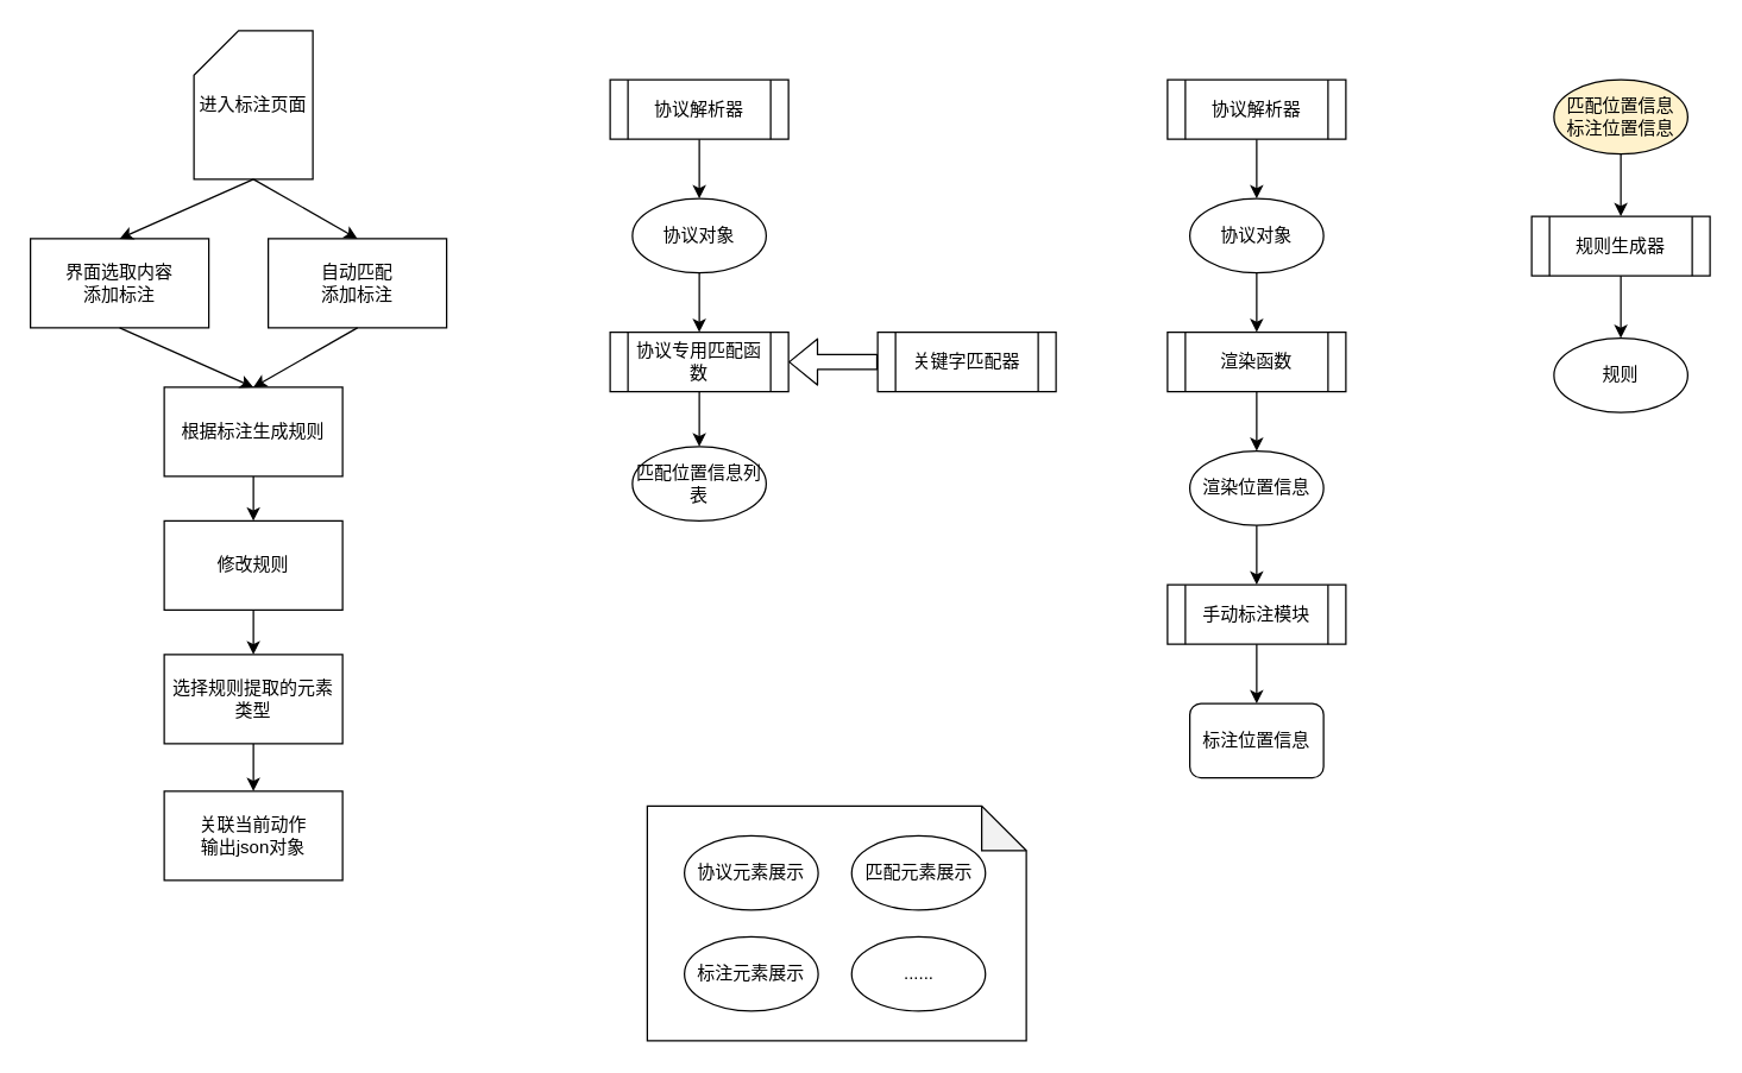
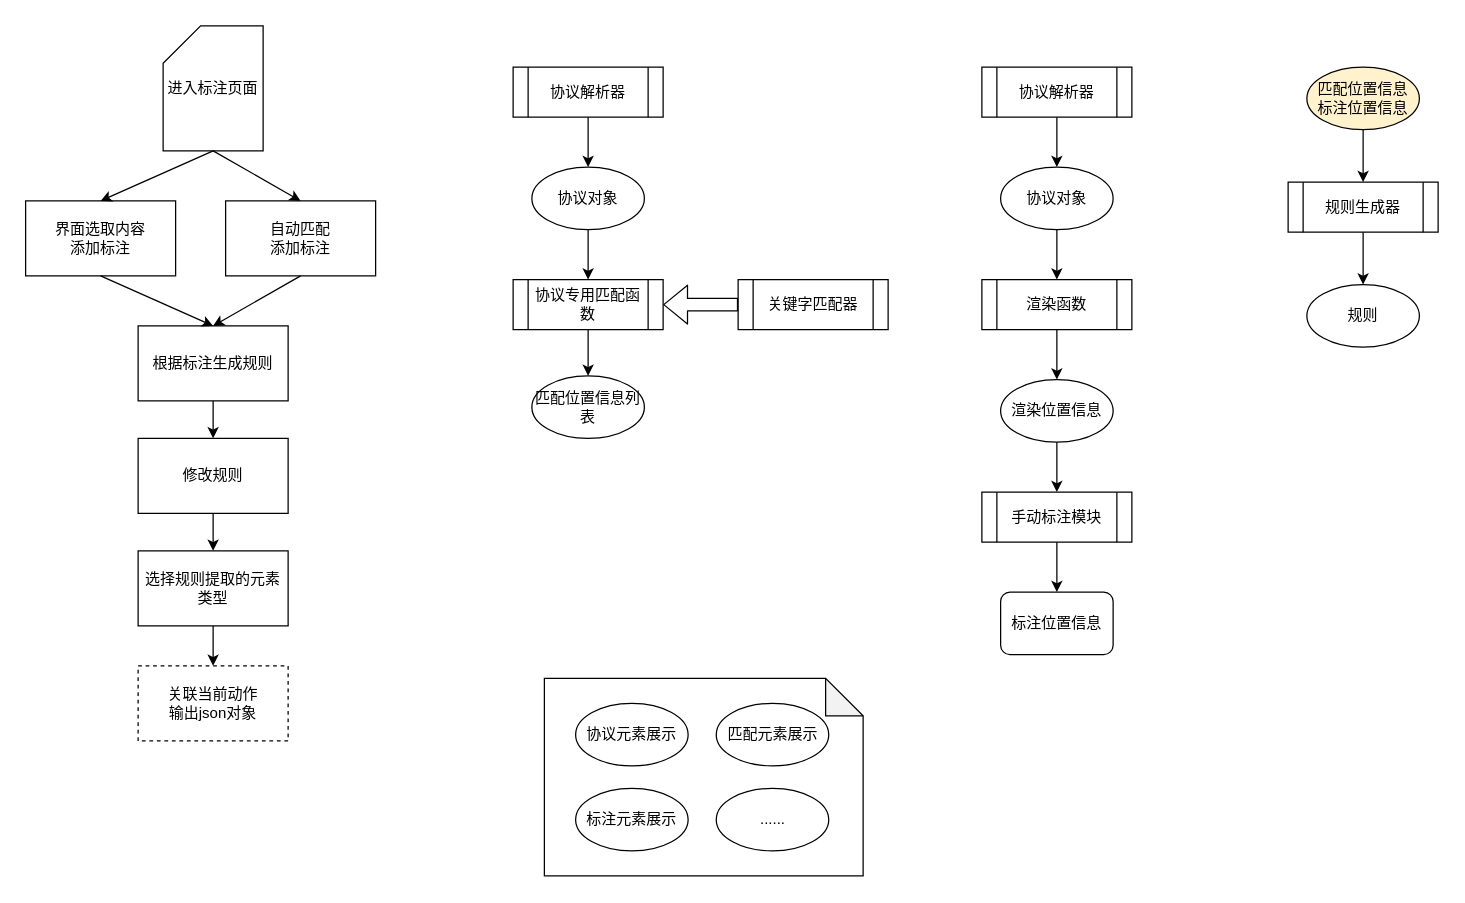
  <mxCell id="0" />
  <mxCell id="1" parent="0" />
  <mxCell id="2" value="" style="shape=note;whiteSpace=wrap;html=1;backgroundOutline=1;darkOpacity=0.05;" vertex="1" parent="1"><mxGeometry x="435" y="542" width="255" height="158" as="geometry" /></mxCell>
  <mxCell id="3" value="界面选取内容&lt;br&gt;添加标注" style="rounded=0;whiteSpace=wrap;html=1;" parent="1" vertex="1"><mxGeometry x="20" y="160" width="120" height="60" as="geometry" /></mxCell>
  <mxCell id="4" value="根据标注生成规则" style="rounded=0;whiteSpace=wrap;html=1;" parent="1" vertex="1"><mxGeometry x="110" y="260" width="120" height="60" as="geometry" /></mxCell>
  <mxCell id="5" value="修改规则" style="rounded=0;whiteSpace=wrap;html=1;" parent="1" vertex="1"><mxGeometry x="110" y="350" width="120" height="60" as="geometry" /></mxCell>
  <mxCell id="6" value="" style="endArrow=classic;html=1;exitX=0.5;exitY=1;exitDx=0;exitDy=0;entryX=0.5;entryY=0;entryDx=0;entryDy=0;" parent="1" source="3" target="4" edge="1"><mxGeometry width="50" height="50" relative="1" as="geometry"><mxPoint x="80" y="300" as="sourcePoint" /><mxPoint x="130" y="250" as="targetPoint" /></mxGeometry></mxCell>
  <mxCell id="7" value="" style="endArrow=classic;html=1;exitX=0.5;exitY=1;exitDx=0;exitDy=0;entryX=0.5;entryY=0;entryDx=0;entryDy=0;" parent="1" source="4" target="5" edge="1"><mxGeometry width="50" height="50" relative="1" as="geometry"><mxPoint x="80" y="370" as="sourcePoint" /><mxPoint x="80" y="430" as="targetPoint" /></mxGeometry></mxCell>
  <mxCell id="8" value="进入标注页面" style="shape=card;whiteSpace=wrap;html=1;" parent="1" vertex="1"><mxGeometry x="130" y="20" width="80" height="100" as="geometry" /></mxCell>
  <mxCell id="9" value="" style="endArrow=classic;html=1;exitX=0.5;exitY=1;exitDx=0;exitDy=0;exitPerimeter=0;entryX=0.5;entryY=0;entryDx=0;entryDy=0;" parent="1" source="8" target="3" edge="1"><mxGeometry width="50" height="50" relative="1" as="geometry"><mxPoint x="79" y="130" as="sourcePoint" /><mxPoint x="79" y="200" as="targetPoint" /></mxGeometry></mxCell>
  <mxCell id="10" value="选择规则提取的元素类型" style="rounded=0;whiteSpace=wrap;html=1;" parent="1" vertex="1"><mxGeometry x="110" y="440" width="120" height="60" as="geometry" /></mxCell>
  <mxCell id="11" value="" style="endArrow=classic;html=1;exitX=0.5;exitY=1;exitDx=0;exitDy=0;entryX=0.5;entryY=0;entryDx=0;entryDy=0;" parent="1" source="5" target="10" edge="1"><mxGeometry width="50" height="50" relative="1" as="geometry"><mxPoint x="90" y="320" as="sourcePoint" /><mxPoint x="90" y="350" as="targetPoint" /></mxGeometry></mxCell>
  <mxCell id="12" value="自动匹配&lt;br&gt;添加标注" style="rounded=0;whiteSpace=wrap;html=1;" parent="1" vertex="1"><mxGeometry x="180" y="160" width="120" height="60" as="geometry" /></mxCell>
  <mxCell id="13" value="" style="endArrow=classic;html=1;exitX=0.5;exitY=1;exitDx=0;exitDy=0;entryX=0.5;entryY=0;entryDx=0;entryDy=0;" parent="1" source="12" target="4" edge="1"><mxGeometry width="50" height="50" relative="1" as="geometry"><mxPoint x="250" y="360" as="sourcePoint" /><mxPoint x="300" y="310" as="targetPoint" /><Array as="points" /></mxGeometry></mxCell>
  <mxCell id="14" value="" style="endArrow=classic;html=1;exitX=0.5;exitY=1;exitDx=0;exitDy=0;exitPerimeter=0;entryX=0.5;entryY=0;entryDx=0;entryDy=0;" parent="1" source="8" target="12" edge="1"><mxGeometry width="50" height="50" relative="1" as="geometry"><mxPoint x="250" y="220" as="sourcePoint" /><mxPoint x="300" y="170" as="targetPoint" /></mxGeometry></mxCell>
- <mxCell id="15" value="关联当前动作&lt;br&gt;输出json对象" style="rounded=0;whiteSpace=wrap;html=1;" parent="1" vertex="1"><mxGeometry x="110" y="532" width="120" height="60" as="geometry" /></mxCell>
+ <mxCell id="15" value="关联当前动作&lt;br&gt;输出json对象" style="rounded=0;whiteSpace=wrap;html=1;dashed=1;" parent="1" vertex="1"><mxGeometry x="110" y="532" width="120" height="60" as="geometry" /></mxCell>
  <mxCell id="16" value="" style="endArrow=classic;html=1;exitX=0.5;exitY=1;exitDx=0;exitDy=0;entryX=0.5;entryY=0;entryDx=0;entryDy=0;" parent="1" source="10" target="15" edge="1"><mxGeometry width="50" height="50" relative="1" as="geometry"><mxPoint x="180" y="420" as="sourcePoint" /><mxPoint x="180" y="450" as="targetPoint" /></mxGeometry></mxCell>
  <mxCell id="17" value="" style="endArrow=classic;html=1;exitX=0.5;exitY=1;exitDx=0;exitDy=0;entryX=0.5;entryY=0;entryDx=0;entryDy=0;" parent="1" source="21" target="20" edge="1"><mxGeometry width="50" height="50" relative="1" as="geometry"><mxPoint x="470" y="93" as="sourcePoint" /><mxPoint x="470" y="152" as="targetPoint" /></mxGeometry></mxCell>
  <mxCell id="18" value="关键字匹配器" style="shape=process;whiteSpace=wrap;html=1;backgroundOutline=1;" parent="1" vertex="1"><mxGeometry x="590" y="223" width="120" height="40" as="geometry" /></mxCell>
  <mxCell id="19" value="" style="shape=flexArrow;endArrow=classic;html=1;exitX=0;exitY=0.5;exitDx=0;exitDy=0;" parent="1" source="18" target="22" edge="1"><mxGeometry width="50" height="50" relative="1" as="geometry"><mxPoint x="460" y="273" as="sourcePoint" /><mxPoint x="450" y="253" as="targetPoint" /></mxGeometry></mxCell>
  <mxCell id="20" value="&lt;span style=&quot;white-space: normal&quot;&gt;协议对象&lt;/span&gt;" style="ellipse;whiteSpace=wrap;html=1;" parent="1" vertex="1"><mxGeometry x="425" y="133" width="90" height="50" as="geometry" /></mxCell>
  <mxCell id="21" value="&lt;span style=&quot;white-space: normal&quot;&gt;协议解析器&lt;/span&gt;" style="shape=process;whiteSpace=wrap;html=1;backgroundOutline=1;" parent="1" vertex="1"><mxGeometry x="410" y="53" width="120" height="40" as="geometry" /></mxCell>
  <mxCell id="22" value="协议专用匹配函数" style="shape=process;whiteSpace=wrap;html=1;backgroundOutline=1;" parent="1" vertex="1"><mxGeometry x="410" y="223" width="120" height="40" as="geometry" /></mxCell>
  <mxCell id="23" value="&lt;span style=&quot;white-space: normal&quot;&gt;匹配位置信息列表&lt;/span&gt;" style="ellipse;whiteSpace=wrap;html=1;" parent="1" vertex="1"><mxGeometry x="425" y="300" width="90" height="50" as="geometry" /></mxCell>
  <mxCell id="24" value="" style="endArrow=classic;html=1;exitX=0.5;exitY=1;exitDx=0;exitDy=0;" parent="1" source="22" edge="1"><mxGeometry width="50" height="50" relative="1" as="geometry"><mxPoint x="470" y="260" as="sourcePoint" /><mxPoint x="470" y="300" as="targetPoint" /></mxGeometry></mxCell>
  <mxCell id="25" value="渲染函数" style="shape=process;whiteSpace=wrap;html=1;backgroundOutline=1;" parent="1" vertex="1"><mxGeometry x="785" y="223" width="120" height="40" as="geometry" /></mxCell>
  <mxCell id="26" value="" style="endArrow=classic;html=1;exitX=0.5;exitY=1;exitDx=0;exitDy=0;entryX=0.5;entryY=0;entryDx=0;entryDy=0;" parent="1" source="20" target="22" edge="1"><mxGeometry width="50" height="50" relative="1" as="geometry"><mxPoint x="469" y="183" as="sourcePoint" /><mxPoint x="469" y="223" as="targetPoint" /></mxGeometry></mxCell>
  <mxCell id="27" value="" style="endArrow=classic;html=1;exitX=0.5;exitY=1;exitDx=0;exitDy=0;entryX=0.5;entryY=0;entryDx=0;entryDy=0;" parent="1" source="29" target="28" edge="1"><mxGeometry width="50" height="50" relative="1" as="geometry"><mxPoint x="845" y="93" as="sourcePoint" /><mxPoint x="845" y="152" as="targetPoint" /></mxGeometry></mxCell>
  <mxCell id="28" value="&lt;span style=&quot;white-space: normal&quot;&gt;协议对象&lt;/span&gt;" style="ellipse;whiteSpace=wrap;html=1;" parent="1" vertex="1"><mxGeometry x="800" y="133" width="90" height="50" as="geometry" /></mxCell>
  <mxCell id="29" value="&lt;span style=&quot;white-space: normal&quot;&gt;协议解析器&lt;/span&gt;" style="shape=process;whiteSpace=wrap;html=1;backgroundOutline=1;" parent="1" vertex="1"><mxGeometry x="785" y="53" width="120" height="40" as="geometry" /></mxCell>
  <mxCell id="30" value="" style="endArrow=classic;html=1;exitX=0.5;exitY=1;exitDx=0;exitDy=0;entryX=0.5;entryY=0;entryDx=0;entryDy=0;" parent="1" source="28" target="25" edge="1"><mxGeometry width="50" height="50" relative="1" as="geometry"><mxPoint x="844" y="183" as="sourcePoint" /><mxPoint x="845" y="223" as="targetPoint" /></mxGeometry></mxCell>
  <mxCell id="31" value="渲染位置信息" style="ellipse;whiteSpace=wrap;html=1;" parent="1" vertex="1"><mxGeometry x="800" y="303" width="90" height="50" as="geometry" /></mxCell>
  <mxCell id="32" value="" style="endArrow=classic;html=1;exitX=0.5;exitY=1;exitDx=0;exitDy=0;entryX=0.5;entryY=0;entryDx=0;entryDy=0;" parent="1" source="25" target="31" edge="1"><mxGeometry width="50" height="50" relative="1" as="geometry"><mxPoint x="915" y="273" as="sourcePoint" /><mxPoint x="955" y="243" as="targetPoint" /></mxGeometry></mxCell>
  <mxCell id="33" value="手动标注模块" style="shape=process;whiteSpace=wrap;html=1;backgroundOutline=1;" parent="1" vertex="1"><mxGeometry x="785" y="393" width="120" height="40" as="geometry" /></mxCell>
  <mxCell id="34" value="" style="endArrow=classic;html=1;exitX=0.5;exitY=1;exitDx=0;exitDy=0;entryX=0.5;entryY=0;entryDx=0;entryDy=0;" parent="1" source="31" target="33" edge="1"><mxGeometry width="50" height="50" relative="1" as="geometry"><mxPoint x="1245" y="293" as="sourcePoint" /><mxPoint x="1295" y="243" as="targetPoint" /></mxGeometry></mxCell>
  <mxCell id="35" value="" style="endArrow=classic;html=1;exitX=0.5;exitY=1;exitDx=0;exitDy=0;entryX=0.5;entryY=0;entryDx=0;entryDy=0;" parent="1" source="33" target="36" edge="1"><mxGeometry width="50" height="50" relative="1" as="geometry"><mxPoint x="825" y="513" as="sourcePoint" /><mxPoint x="845" y="473" as="targetPoint" /></mxGeometry></mxCell>
  <mxCell id="36" value="标注位置信息" style="whiteSpace=wrap;html=1;rounded=1;" parent="1" vertex="1"><mxGeometry x="800" y="473" width="90" height="50" as="geometry" /></mxCell>
  <mxCell id="37" value="规则生成器" style="shape=process;whiteSpace=wrap;html=1;backgroundOutline=1;" parent="1" vertex="1"><mxGeometry x="1030" y="145" width="120" height="40" as="geometry" /></mxCell>
  <mxCell id="38" value="匹配位置信息&lt;br&gt;标注位置信息" style="ellipse;whiteSpace=wrap;html=1;fillColor=#fff2cc;" parent="1" vertex="1"><mxGeometry x="1045" y="53" width="90" height="50" as="geometry" /></mxCell>
  <mxCell id="39" value="" style="endArrow=classic;html=1;exitX=0.5;exitY=1;exitDx=0;exitDy=0;entryX=0.5;entryY=0;entryDx=0;entryDy=0;" parent="1" source="38" target="37" edge="1"><mxGeometry width="50" height="50" relative="1" as="geometry"><mxPoint x="1200" y="153" as="sourcePoint" /><mxPoint x="1250" y="103" as="targetPoint" /></mxGeometry></mxCell>
  <mxCell id="40" value="" style="endArrow=classic;html=1;entryX=0.5;entryY=0;entryDx=0;entryDy=0;" parent="1" source="37" target="41" edge="1"><mxGeometry width="50" height="50" relative="1" as="geometry"><mxPoint x="1070" y="263" as="sourcePoint" /><mxPoint x="1090" y="223" as="targetPoint" /></mxGeometry></mxCell>
  <mxCell id="41" value="规则" style="ellipse;whiteSpace=wrap;html=1;" parent="1" vertex="1"><mxGeometry x="1045" y="227" width="90" height="50" as="geometry" /></mxCell>
  <mxCell id="42" value="协议元素展示" style="ellipse;whiteSpace=wrap;html=1;" vertex="1" parent="1"><mxGeometry x="460" y="562" width="90" height="50" as="geometry" /></mxCell>
  <mxCell id="43" value="标注元素展示" style="ellipse;whiteSpace=wrap;html=1;" vertex="1" parent="1"><mxGeometry x="460" y="630" width="90" height="50" as="geometry" /></mxCell>
  <mxCell id="44" value="匹配元素展示" style="ellipse;whiteSpace=wrap;html=1;" vertex="1" parent="1"><mxGeometry x="572.5" y="562" width="90" height="50" as="geometry" /></mxCell>
  <mxCell id="45" value="......" style="ellipse;whiteSpace=wrap;html=1;" vertex="1" parent="1"><mxGeometry x="572.5" y="630" width="90" height="50" as="geometry" /></mxCell>
